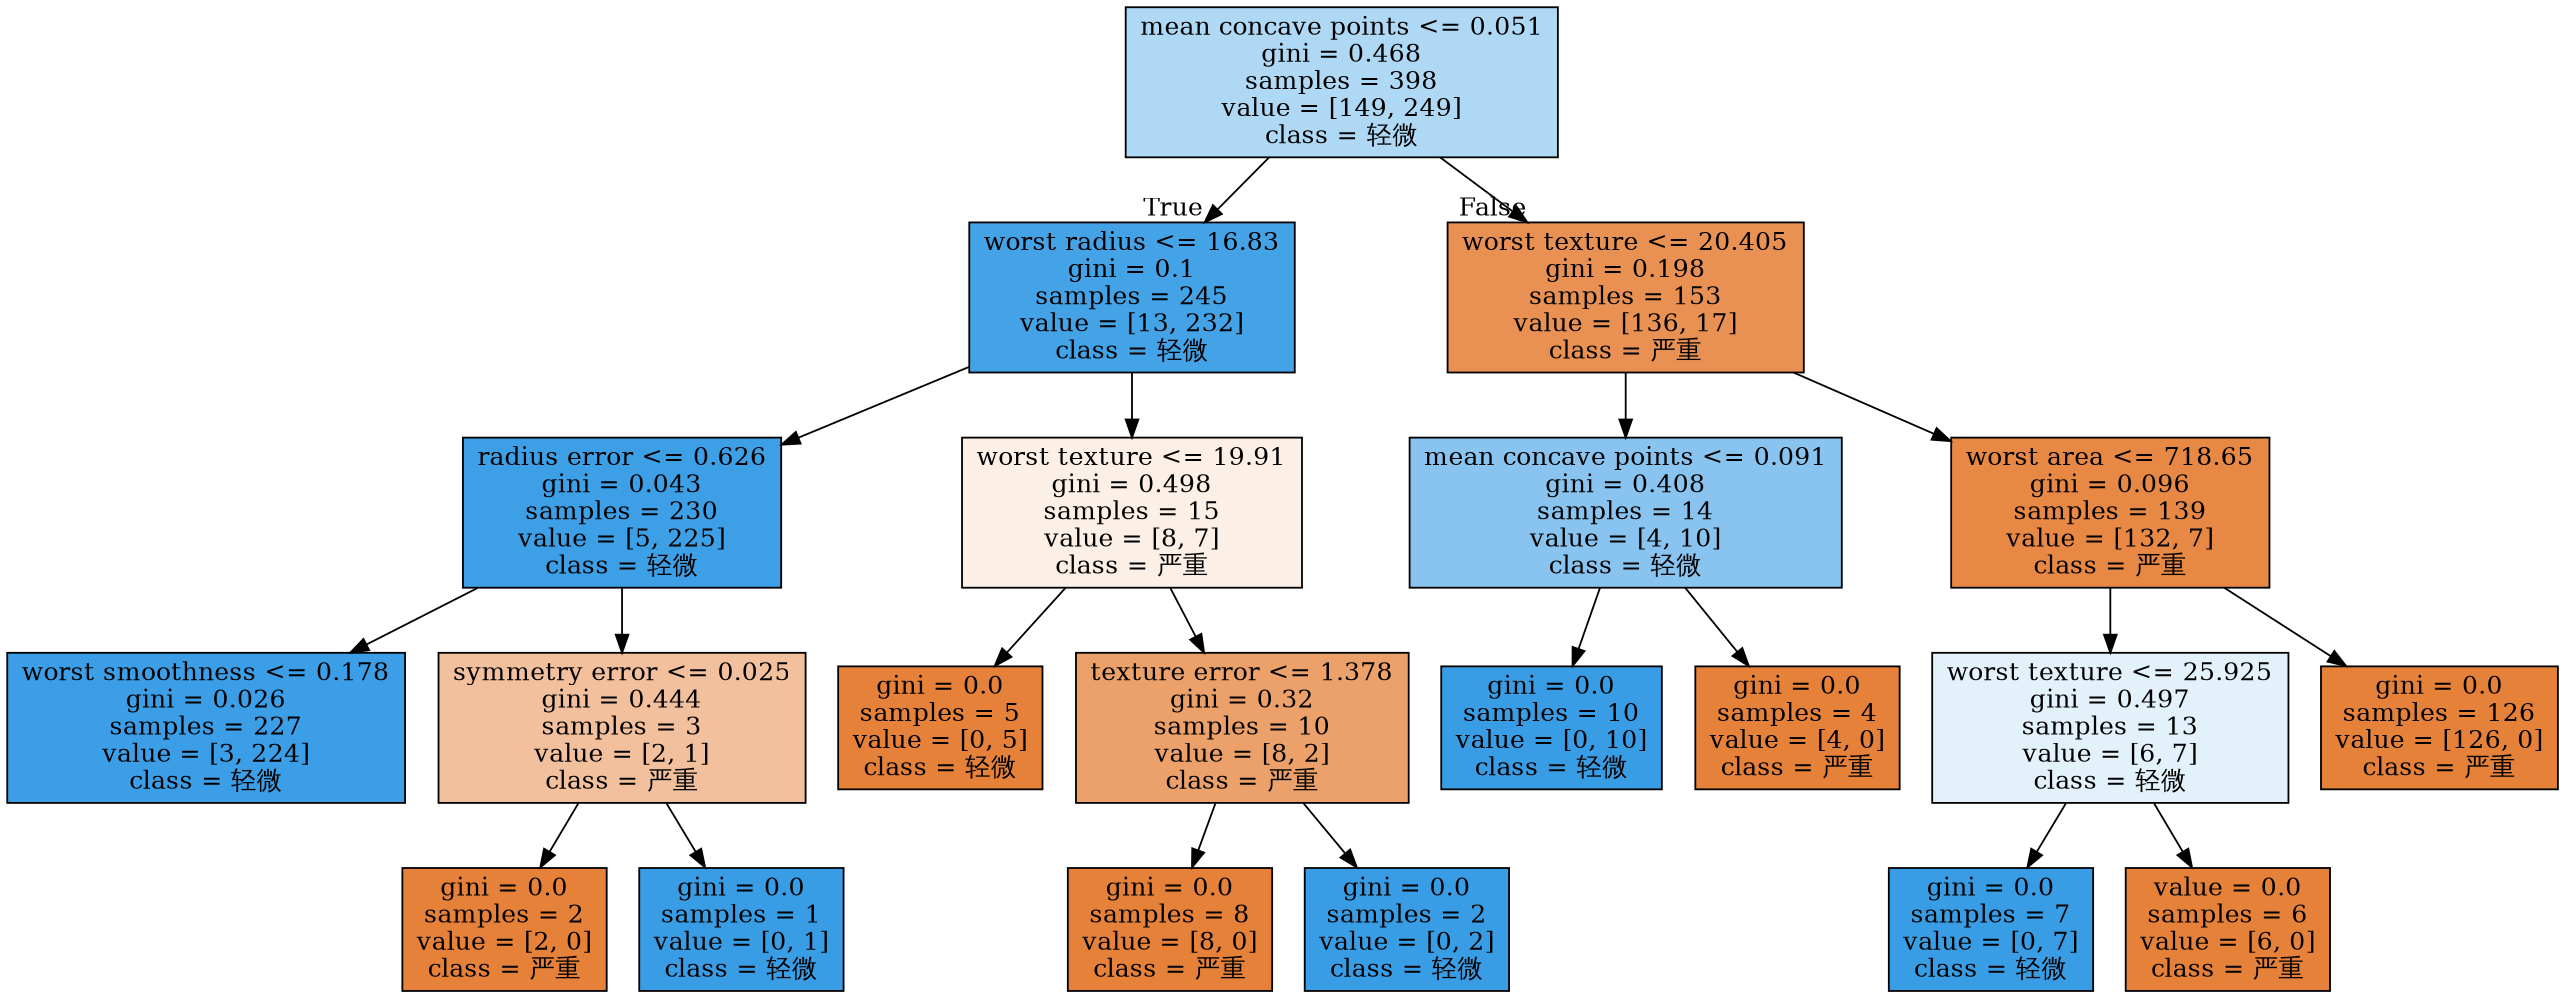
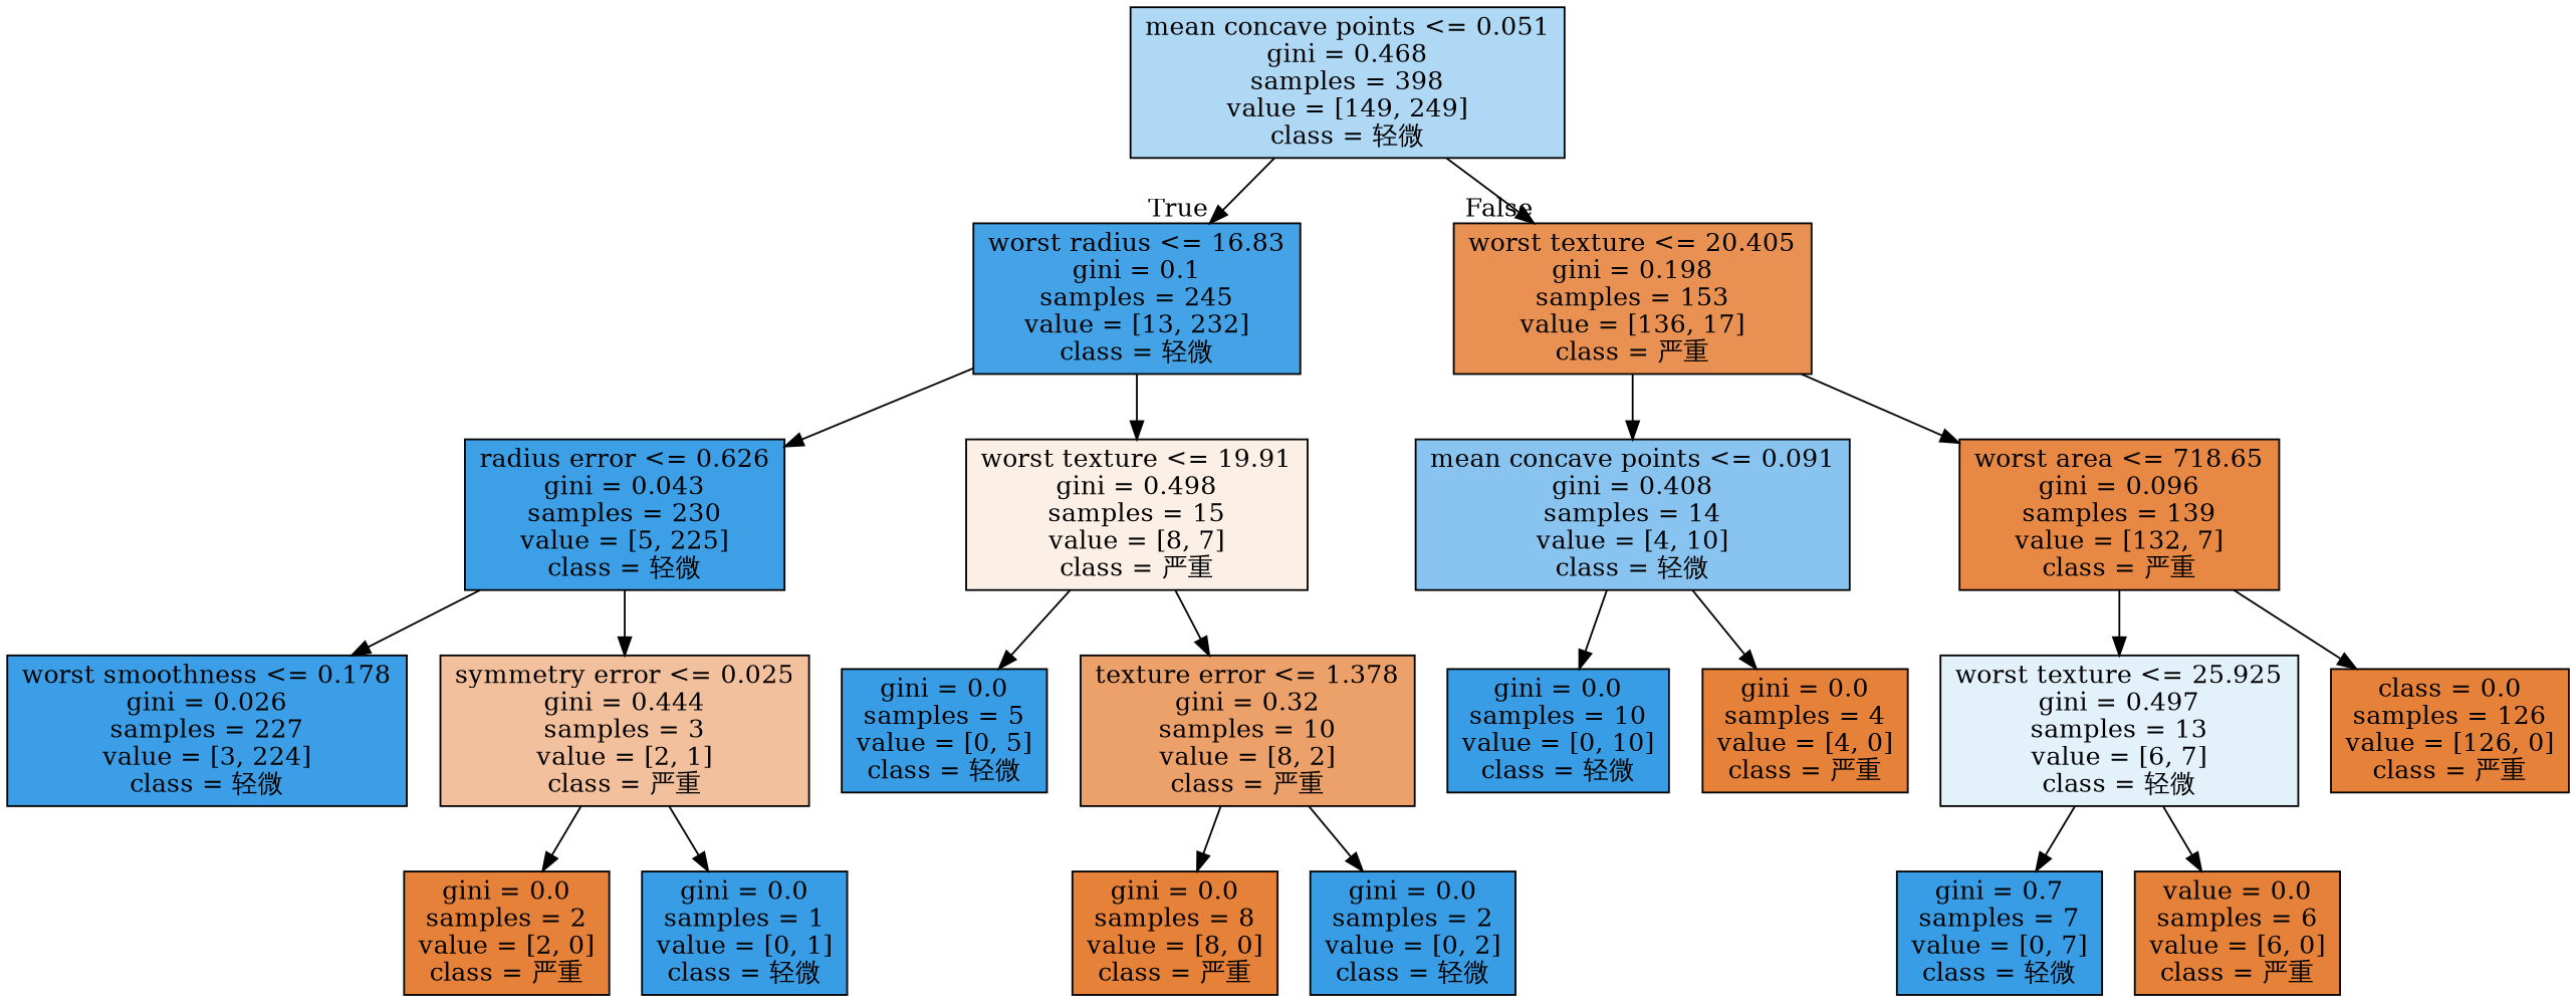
  digraph {
    node [color=black fillcolor="#399de5ff" shape=box style=filled]
    n1 [fillcolor="#399de566" label="mean concave points <= 0.051\ngini = 0.468\nsamples = 398\nvalue = [149, 249]\nclass = 轻微"]
    n2 [fillcolor="#399de5f1" label="worst radius <= 16.83\ngini = 0.1\nsamples = 245\nvalue = [13, 232]\nclass = 轻微"]
    n3 [fillcolor="#e58139df" label="worst texture <= 20.405\ngini = 0.198\nsamples = 153\nvalue = [136, 17]\nclass = 严重"]
    n4 [fillcolor="#399de5f9" label="radius error <= 0.626\ngini = 0.043\nsamples = 230\nvalue = [5, 225]\nclass = 轻微"]
    n5 [fillcolor="#e5813920" label="worst texture <= 19.91\ngini = 0.498\nsamples = 15\nvalue = [8, 7]\nclass = 严重"]
    n6 [fillcolor="#399de599" label="mean concave points <= 0.091\ngini = 0.408\nsamples = 14\nvalue = [4, 10]\nclass = 轻微"]
    n7 [fillcolor="#e58139f1" label="worst area <= 718.65\ngini = 0.096\nsamples = 139\nvalue = [132, 7]\nclass = 严重"]
    n8 [fillcolor="#399de5fc" label="worst smoothness <= 0.178\ngini = 0.026\nsamples = 227\nvalue = [3, 224]\nclass = 轻微"]
    n9 [fillcolor="#e581397f" label="symmetry error <= 0.025\ngini = 0.444\nsamples = 3\nvalue = [2, 1]\nclass = 严重"]
-   n10 [fillcolor="#e58139ff" label="gini = 0.0\nsamples = 5\nvalue = [0, 5]\nclass = 轻微"]
+   n10 [label="gini = 0.0\nsamples = 5\nvalue = [0, 5]\nclass = 轻微"]
    n11 [fillcolor="#e58139bf" label="texture error <= 1.378\ngini = 0.32\nsamples = 10\nvalue = [8, 2]\nclass = 严重"]
    n12 [fillcolor="#e58139ff" label="gini = 0.0\nsamples = 2\nvalue = [2, 0]\nclass = 严重"]
    n13 [label="gini = 0.0\nsamples = 1\nvalue = [0, 1]\nclass = 轻微"]
    n14 [fillcolor="#e58139ff" label="gini = 0.0\nsamples = 8\nvalue = [8, 0]\nclass = 严重"]
    n15 [label="gini = 0.0\nsamples = 2\nvalue = [0, 2]\nclass = 轻微"]
    n16 [label="gini = 0.0\nsamples = 10\nvalue = [0, 10]\nclass = 轻微"]
    n17 [fillcolor="#e58139ff" label="gini = 0.0\nsamples = 4\nvalue = [4, 0]\nclass = 严重"]
    n18 [fillcolor="#399de524" label="worst texture <= 25.925\ngini = 0.497\nsamples = 13\nvalue = [6, 7]\nclass = 轻微"]
-   n19 [fillcolor="#e58139ff" label="gini = 0.0\nsamples = 126\nvalue = [126, 0]\nclass = 严重"]
-   n20 [label="gini = 0.0\nsamples = 7\nvalue = [0, 7]\nclass = 轻微"]
+   n19 [fillcolor="#e58139ff" label="class = 0.0\nsamples = 126\nvalue = [126, 0]\nclass = 严重"]
+   n20 [label="gini = 0.7\nsamples = 7\nvalue = [0, 7]\nclass = 轻微"]
    n21 [fillcolor="#e58139ff" label="value = 0.0\nsamples = 6\nvalue = [6, 0]\nclass = 严重"]
    n1 -> n2 [headlabel=True labelangle=45 labeldistance=2.5]
    n1 -> n3 [headlabel=False labelangle=-45 labeldistance=2.5]
    n2 -> n4
    n2 -> n5
    n3 -> n6
    n3 -> n7
    n4 -> n8
    n4 -> n9
    n5 -> n10
    n5 -> n11
    n6 -> n16
    n6 -> n17
    n7 -> n18
    n7 -> n19
    n9 -> n12
    n9 -> n13
    n11 -> n14
    n11 -> n15
    n18 -> n20
    n18 -> n21
  }
